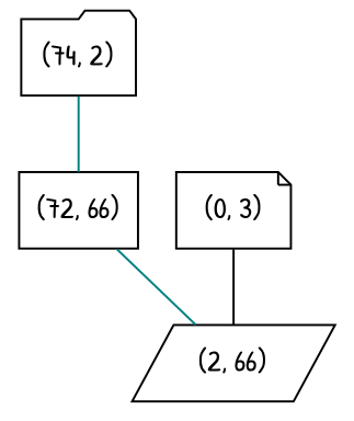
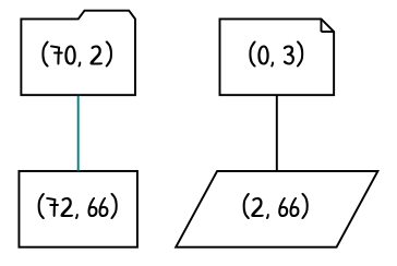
  graph {
    fontname="Patrick Hand"
    node [fontname="Patrick Hand"]
    edge [color=teal fontname="Patrick Hand" weight=1]
-   "(74, 2)" [shape=folder]
+   "(74, 2)" [shape=folder label="(70, 2)"]
    "(72, 66)" [shape=box]
    "(2, 66)" [shape=parallelogram]
    n4 [label="(0, 3)" shape=note]
    "(74, 2)" -- "(72, 66)"
-   "(72, 66)" -- "(2, 66)"
    n4 -- "(2, 66)" [color=black weight=4]
  }
